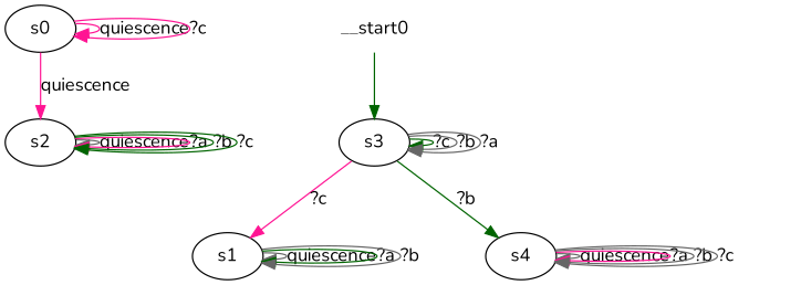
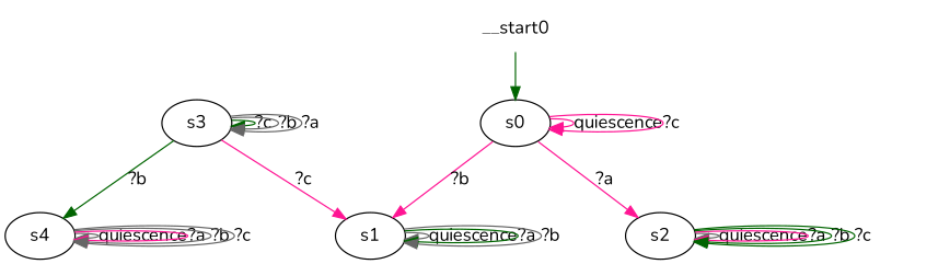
  digraph {
    fontname=Nunito
    node [fontname=Nunito]
    edge [color=gray40 fontname=Nunito]
    n1 [label=s0]
    n2 [label=s1]
    n3 [label=s2]
    n4 [label=s3]
    n5 [label=s4]
    __start0 [shape=none]
    n1 -> n1 [color=deeppink label=quiescence]
    n1 -> n1 [color=deeppink label="?c"]
-   n1 -> n3 [color=deeppink label=quiescence]
+   n1 -> n2 [color=deeppink label="?b"]
+   n1 -> n3 [color=deeppink label="?a"]
    n2 -> n2 [label=quiescence]
    n2 -> n2 [color=darkgreen label="?a"]
    n2 -> n2 [label="?b"]
    n3 -> n3 [label=quiescence]
    n3 -> n3 [color=deeppink label="?a"]
    n3 -> n3 [color=darkgreen label="?b"]
    n3 -> n3 [color=darkgreen label="?c"]
    n4 -> n2 [color=deeppink label="?c"]
    n4 -> n4 [color=darkgreen label="?c"]
    n4 -> n4 [label="?b"]
    n4 -> n4 [label="?a"]
    n4 -> n5 [color=darkgreen label="?b"]
    n5 -> n5 [label=quiescence]
    n5 -> n5 [color=deeppink label="?a"]
    n5 -> n5 [label="?b"]
    n5 -> n5 [label="?c"]
-   __start0 -> n4 [color=darkgreen]
+   __start0 -> n1 [color=darkgreen]
  }
